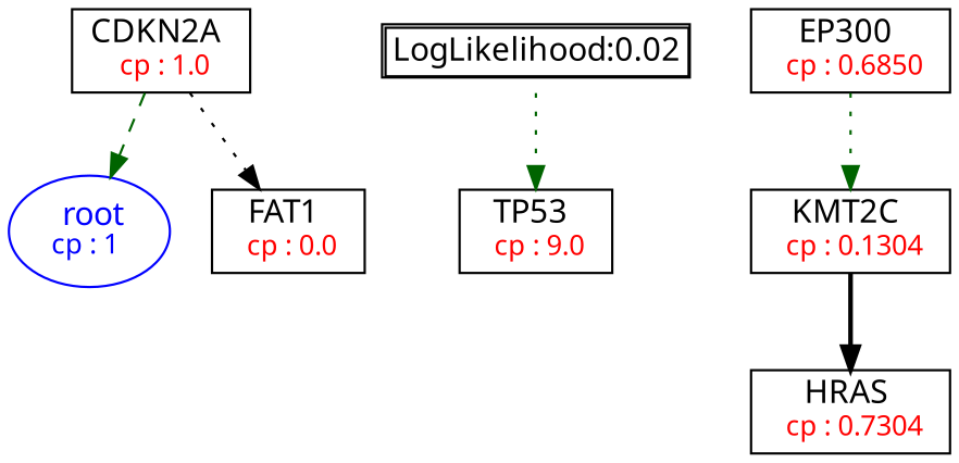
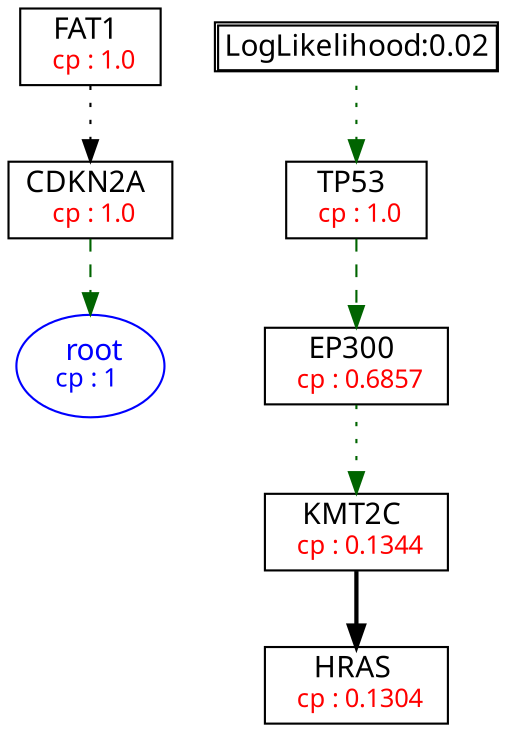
  digraph {
    fontname="Noto Sans"
    fontsize=10
    node [fontname="Noto Sans" shape=box]
    edge [color=darkgreen fontname="Noto Sans" style=dotted]
    n1 [color=Blue label=<<font color='Blue'> root</font><br/><font color='Blue' POINT-SIZE='12'>cp : 1 </font>> shape=oval]
    n2 [label=<CDKN2A <br/> <font color='Red' POINT-SIZE='12'> cp : 1.0 </font>>]
-   n3 [label=<FAT1 <br/> <font color='Red' POINT-SIZE='12'> cp : 0.0 </font>>]
-   n4 [label=<TP53 <br/> <font color='Red' POINT-SIZE='12'> cp : 9.0 </font>>]
-   n5 [label=<EP300 <br/> <font color='Red' POINT-SIZE='12'> cp : 0.6850 </font>>]
-   n6 [label=<KMT2C <br/> <font color='Red' POINT-SIZE='12'> cp : 0.1304 </font>>]
-   n7 [label=<HRAS <br/> <font color='Red' POINT-SIZE='12'> cp : 0.7304 </font>>]
+   n3 [label=<FAT1 <br/> <font color='Red' POINT-SIZE='12'> cp : 1.0 </font>>]
+   n4 [label=<TP53 <br/> <font color='Red' POINT-SIZE='12'> cp : 1.0 </font>>]
+   n5 [label=<EP300 <br/> <font color='Red' POINT-SIZE='12'> cp : 0.6857 </font>>]
+   n6 [label=<KMT2C <br/> <font color='Red' POINT-SIZE='12'> cp : 0.1344 </font>>]
+   n7 [label=<HRAS <br/> <font color='Red' POINT-SIZE='12'> cp : 0.1304 </font>>]
    n8 [label=<<TABLE BORDER="1" CELLBORDER="1" CELLSPACING="0" >     <TR><TD ALIGN="LEFT">LogLikelihood:0.02</TD></TR>     </TABLE>> shape=plaintext]
    n2 -> n1 [style=dashed]
-   n2 -> n3 [color=black]
+   n3 -> n2 [color=black]
+   n4 -> n5 [style=dashed]
    n5 -> n6
    n6 -> n7 [color=black style=bold]
    n8 -> n4
  }
